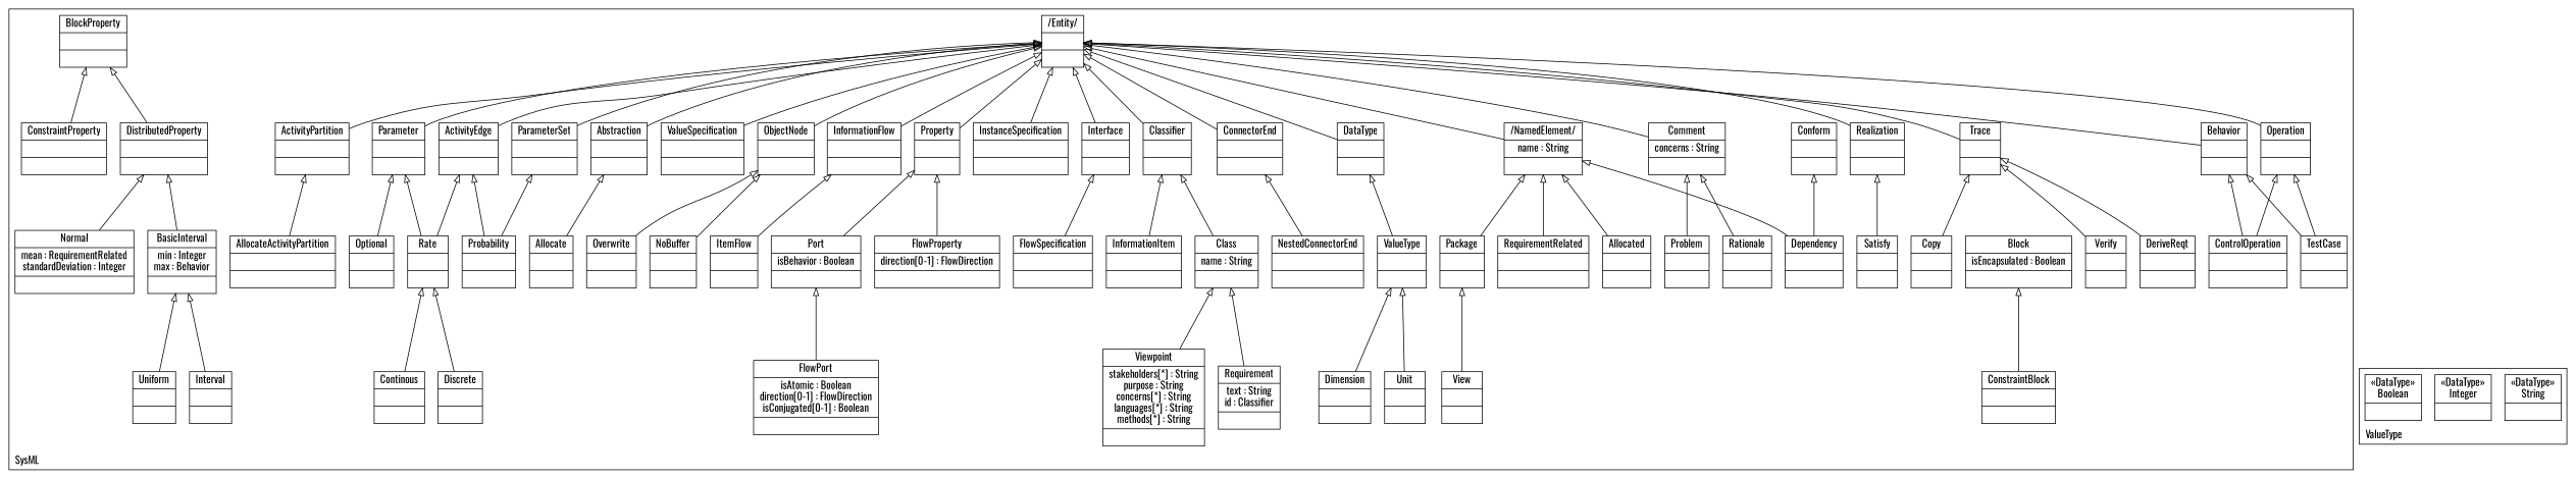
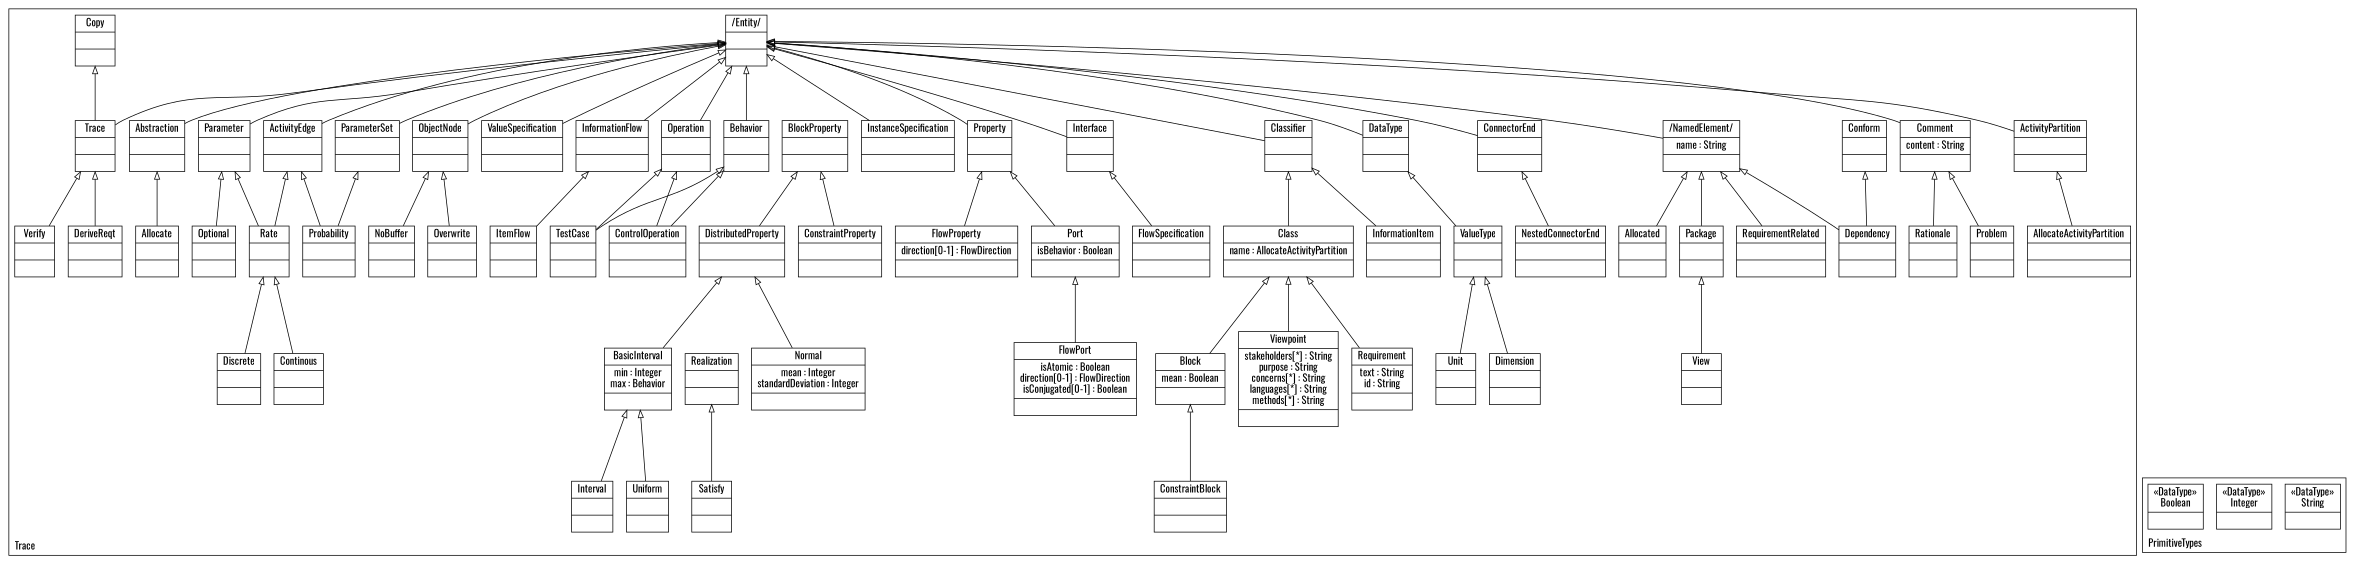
  digraph {
    compound=true
    fontname=Oswald
    labeljust=l
    labelloc=t
    nodeSep=0.75
    rankdir=BT
    node [fontname=Oswald shape=record]
    edge [arrowhead=onormal constraint=true fontname=Oswald group=Entity minlen=2]
    n1 [label="{/Entity/| | }"]
    n2 [label="{/NamedElement/|name : String| }"]
    n3 [label="{Dependency| | }"]
    n4 [label="{Conform| | }"]
    n5 [label="{Package| | }"]
    n6 [label="{View| | }"]
-   n7 [label="{Class|name : String| }"]
+   n7 [label="{Class|name : AllocateActivityPartition| }"]
    n8 [label="{Classifier| | }"]
    n9 [label="{Viewpoint|stakeholders[*] : String\npurpose : String\nconcerns[*] : String\nlanguages[*] : String\nmethods[*] : String| }"]
-   n10 [label="{Comment|concerns : String| }"]
+   n10 [label="{Comment|content : String| }"]
    n11 [label="{Rationale| | }"]
    n12 [label="{Problem| | }"]
-   n13 [label="{Block|isEncapsulated : Boolean| }"]
+   n13 [label="{Block|mean : Boolean| }"]
    n14 [label="{ConstraintBlock| | }"]
    n15 [label="{Property| | }"]
    n16 [label="{BlockProperty| | }"]
    n17 [label="{ConstraintProperty| | }"]
    n18 [label="{DistributedProperty| | }"]
    n19 [label="{DataType| | }"]
    n20 [label="{ValueType| | }"]
    n21 [label="{Unit| | }"]
    n22 [label="{Dimension| | }"]
    n23 [label="{ConnectorEnd| | }"]
    n24 [label="{NestedConnectorEnd| | }"]
    n25 [label="{Port|isBehavior : Boolean| }"]
    n26 [label="{FlowPort|isAtomic : Boolean\ndirection[0-1] : FlowDirection\nisConjugated[0-1] : Boolean| }"]
    n27 [label="{FlowProperty|direction[0-1] : FlowDirection| }"]
    n28 [label="{Interface| | }"]
    n29 [label="{FlowSpecification| | }"]
    n30 [label="{InformationItem| | }"]
    n31 [label="{InformationFlow| | }"]
    n32 [label="{ItemFlow| | }"]
    n33 [label="{Parameter| | }"]
    n34 [label="{ActivityEdge| | }"]
    n35 [label="{ParameterSet| | }"]
    n36 [label="{Optional| | }"]
    n37 [label="{Rate| | }"]
    n38 [label="{InstanceSpecification| | }"]
    n39 [label="{Continous| | }"]
    n40 [label="{Discrete| | }"]
    n41 [label="{Probability| | }"]
    n42 [label="{ValueSpecification| | }"]
    n43 [label="{Behavior| | }"]
    n44 [label="{Operation| | }"]
    n45 [label="{ControlOperation| | }"]
    n46 [label="{ObjectNode| | }"]
    n47 [label="{NoBuffer| | }"]
    n48 [label="{Overwrite| | }"]
    n49 [label="{Abstraction| | }"]
    n50 [label="{Allocate| | }"]
    n51 [label="{Allocated| | }"]
    n52 [label="{ActivityPartition| | }"]
    n53 [label="{AllocateActivityPartition| | }"]
    n54 [label="{Trace| | }"]
    n55 [label="{DeriveReqt| | }"]
    n56 [label="{Verify| | }"]
    n57 [label="{Copy| | }"]
    n58 [label="{Realization| | }"]
    n59 [label="{Satisfy| | }"]
-   n60 [label="{Requirement|text : String\nid : Classifier| }"]
+   n60 [label="{Requirement|text : String\nid : String| }"]
    n61 [label="{TestCase| | }"]
    n62 [label="{RequirementRelated| | }"]
    n63 [label="{BasicInterval|min : Integer\nmax : Behavior| }"]
    n64 [label="{Interval| | }"]
    n65 [label="{Uniform| | }"]
-   n66 [label="{Normal|mean : RequirementRelated\nstandardDeviation : Integer| }"]
+   n66 [label="{Normal|mean : Integer\nstandardDeviation : Integer| }"]
    n67 [label="{&#171;DataType&#187;\nString|}"]
    n68 [label="{&#171;DataType&#187;\nInteger|}"]
    n69 [label="{&#171;DataType&#187;\nBoolean|}"]
    subgraph cluster_1 {
      color=black
-     label=SysML
+     label=Trace
      n1
      n2
      n3
      n4
      n5
      n6
      n7
      n8
      n9
      n10
      n11
      n12
      n13
      n14
      n15
      n16
      n17
      n18
      n19
      n20
      n21
      n22
      n23
      n24
      n25
      n26
      n27
      n28
      n29
      n30
      n31
      n32
      n33
      n34
      n35
      n36
      n37
      n38
      n39
      n40
      n41
      n42
      n43
      n44
      n45
      n46
      n47
      n48
      n49
      n50
      n51
      n52
      n53
      n54
      n55
      n56
      n57
      n58
      n59
      n60
      n61
      n62
      n63
      n64
      n65
      n66
    }
    subgraph cluster_2 {
      color=black
-     label=ValueType
+     label=PrimitiveTypes
      n67
      n68
      n69
    }
    n2 -> n1
    n3 -> n2 [group=NamedElement]
    n3 -> n4 [group=Dependency]
    n5 -> n2 [group=NamedElement]
    n6 -> n5 [group=Package]
    n7 -> n8 [group=Classifier]
    n8 -> n1
    n9 -> n7 [group=Class]
    n10 -> n1
    n11 -> n10 [group=Comment]
    n12 -> n10 [group=Comment]
+   n13 -> n7 [group=Class]
    n14 -> n13 [group=Block]
    n15 -> n1
    n17 -> n16 [group=BlockProperty]
    n18 -> n16 [group=BlockProperty]
    n19 -> n1
    n20 -> n19 [group=DataType]
    n21 -> n20 [group=ValueType]
    n22 -> n20 [group=ValueType]
    n23 -> n1
    n24 -> n23 [group=ConnectorEnd]
    n25 -> n15 [group=Property]
    n26 -> n25 [group=Port]
    n27 -> n15 [group=Property]
    n28 -> n1
    n29 -> n28 [group=Interface]
    n30 -> n8 [group=Classifier]
    n31 -> n1
    n32 -> n31 [group=InformationFlow]
    n33 -> n1
    n34 -> n1
    n35 -> n1
    n36 -> n33 [group=Parameter]
    n37 -> n33 [group=Parameter]
    n37 -> n34 [group=ActivityEdge]
    n38 -> n1
    n39 -> n37 [group=Rate]
    n40 -> n37 [group=Rate]
    n41 -> n34 [group=ActivityEdge]
    n41 -> n35 [group=ParameterSet]
    n42 -> n1
    n43 -> n1
    n44 -> n1
    n45 -> n43 [group=Behavior]
    n45 -> n44 [group=Operation]
    n46 -> n1
    n47 -> n46 [group=ObjectNode]
    n48 -> n46 [group=ObjectNode]
    n49 -> n1
    n50 -> n49 [group=Abstraction]
    n51 -> n2 [group=NamedElement]
    n52 -> n1
    n53 -> n52 [group=ActivityPartition]
    n54 -> n1
    n55 -> n54 [group=Trace]
    n56 -> n54 [group=Trace]
-   n57 -> n54 [group=Trace]
-   n58 -> n1
+   n54 -> n57 [group=Trace]
    n59 -> n58 [group=Realization]
    n60 -> n7 [group=Class]
    n61 -> n43 [group=Behavior]
    n61 -> n44 [group=Operation]
    n62 -> n2 [group=NamedElement]
    n63 -> n18 [group=DistributedProperty]
    n64 -> n63 [group=BasicInterval]
    n65 -> n63 [group=BasicInterval]
    n66 -> n18 [group=DistributedProperty]
  }
